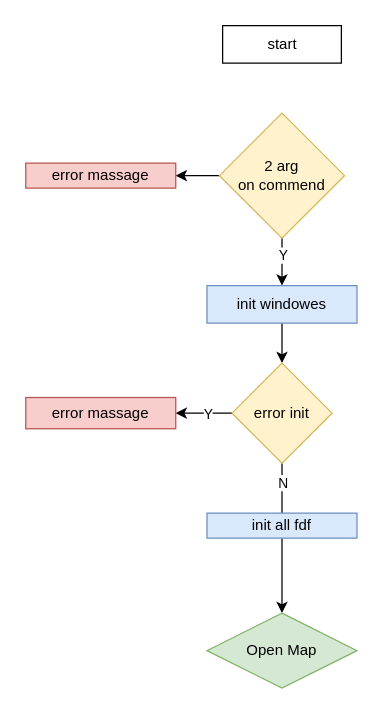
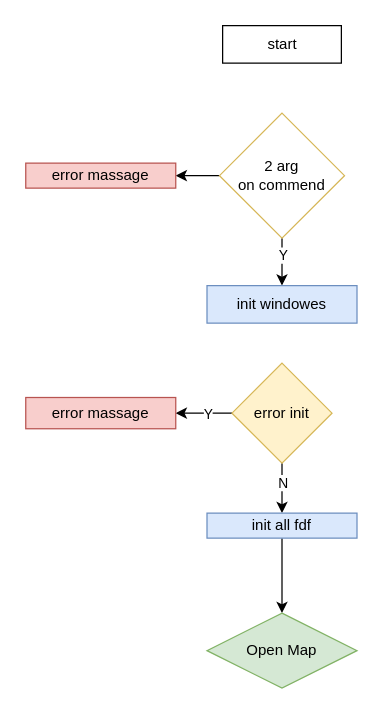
  <mxCell id="0" />
  <mxCell id="1" parent="0" />
  <mxCell id="2" value="start" style="rounded=0;whiteSpace=wrap;html=1;" vertex="1" parent="1"><mxGeometry x="177.5" y="20" width="95" height="30" as="geometry" /></mxCell>
  <mxCell id="3" value="" style="edgeStyle=orthogonalEdgeStyle;rounded=0;orthogonalLoop=1;jettySize=auto;html=1;" edge="1" parent="1" source="6" target="9"><mxGeometry relative="1" as="geometry" /></mxCell>
  <mxCell id="4" value="Y" style="edgeLabel;html=1;align=center;verticalAlign=middle;resizable=0;points=[];" vertex="1" connectable="0" parent="3"><mxGeometry x="-0.375" relative="1" as="geometry"><mxPoint as="offset" /></mxGeometry></mxCell>
  <mxCell id="5" style="edgeStyle=orthogonalEdgeStyle;rounded=0;orthogonalLoop=1;jettySize=auto;html=1;exitX=0;exitY=0.5;exitDx=0;exitDy=0;" edge="1" parent="1" source="6" target="7"><mxGeometry relative="1" as="geometry" /></mxCell>
- <mxCell id="6" value="2 arg&lt;br&gt;on commend" style="rhombus;whiteSpace=wrap;html=1;fillColor=#fff2cc;strokeColor=#d6b656;" vertex="1" parent="1"><mxGeometry x="175" y="90" width="100" height="100" as="geometry" /></mxCell>
+ <mxCell id="6" value="2 arg&lt;br&gt;on commend" style="rhombus;whiteSpace=wrap;html=1;fillColor=#ffffff;strokeColor=#d6b656;" vertex="1" parent="1"><mxGeometry x="175" y="90" width="100" height="100" as="geometry" /></mxCell>
  <mxCell id="7" value="error massage" style="rounded=0;whiteSpace=wrap;html=1;fillColor=#f8cecc;strokeColor=#b85450;" vertex="1" parent="1"><mxGeometry x="20" y="130" width="120" height="20" as="geometry" /></mxCell>
- <mxCell id="8" value="" style="edgeStyle=orthogonalEdgeStyle;rounded=0;orthogonalLoop=1;jettySize=auto;html=1;" edge="1" parent="1" source="9" target="14"><mxGeometry relative="1" as="geometry" /></mxCell>
  <mxCell id="9" value="init windowes" style="whiteSpace=wrap;html=1;fillColor=#dae8fc;strokeColor=#6c8ebf;" vertex="1" parent="1"><mxGeometry x="165" y="228" width="120" height="30" as="geometry" /></mxCell>
  <mxCell id="10" value="" style="edgeStyle=orthogonalEdgeStyle;rounded=0;orthogonalLoop=1;jettySize=auto;html=1;" edge="1" parent="1" source="14" target="15"><mxGeometry relative="1" as="geometry" /></mxCell>
  <mxCell id="11" value="Y" style="edgeLabel;html=1;align=center;verticalAlign=middle;resizable=0;points=[];" vertex="1" connectable="0" parent="10"><mxGeometry x="0.254" relative="1" as="geometry"><mxPoint x="8" as="offset" /></mxGeometry></mxCell>
- <mxCell id="12" value="" style="edgeStyle=orthogonalEdgeStyle;rounded=0;orthogonalLoop=1;jettySize=auto;html=1;endArrow=none;" edge="1" parent="1" source="14" target="17"><mxGeometry relative="1" as="geometry" /></mxCell>
+ <mxCell id="12" value="" style="edgeStyle=orthogonalEdgeStyle;rounded=0;orthogonalLoop=1;jettySize=auto;html=1;" edge="1" parent="1" source="14" target="17"><mxGeometry relative="1" as="geometry" /></mxCell>
  <mxCell id="13" value="N" style="edgeLabel;html=1;align=center;verticalAlign=middle;resizable=0;points=[];" vertex="1" connectable="0" parent="12"><mxGeometry x="-0.272" relative="1" as="geometry"><mxPoint as="offset" /></mxGeometry></mxCell>
  <mxCell id="14" value="error init" style="rhombus;whiteSpace=wrap;html=1;strokeColor=#d6b656;fillColor=#fff2cc;" vertex="1" parent="1"><mxGeometry x="185" y="290" width="80" height="80" as="geometry" /></mxCell>
  <mxCell id="15" value="error massage" style="whiteSpace=wrap;html=1;strokeColor=#b85450;fillColor=#f8cecc;" vertex="1" parent="1"><mxGeometry x="20" y="317.5" width="120" height="25" as="geometry" /></mxCell>
  <mxCell id="16" value="" style="edgeStyle=orthogonalEdgeStyle;rounded=0;orthogonalLoop=1;jettySize=auto;html=1;" edge="1" parent="1" source="17" target="18"><mxGeometry relative="1" as="geometry" /></mxCell>
  <mxCell id="17" value="init all fdf" style="whiteSpace=wrap;html=1;strokeColor=#6c8ebf;fillColor=#dae8fc;" vertex="1" parent="1"><mxGeometry x="165" y="410" width="120" height="20" as="geometry" /></mxCell>
  <mxCell id="18" value="Open Map" style="rhombus;whiteSpace=wrap;html=1;strokeColor=#82b366;fillColor=#d5e8d4;" vertex="1" parent="1"><mxGeometry x="165" y="490" width="120" height="60" as="geometry" /></mxCell>
